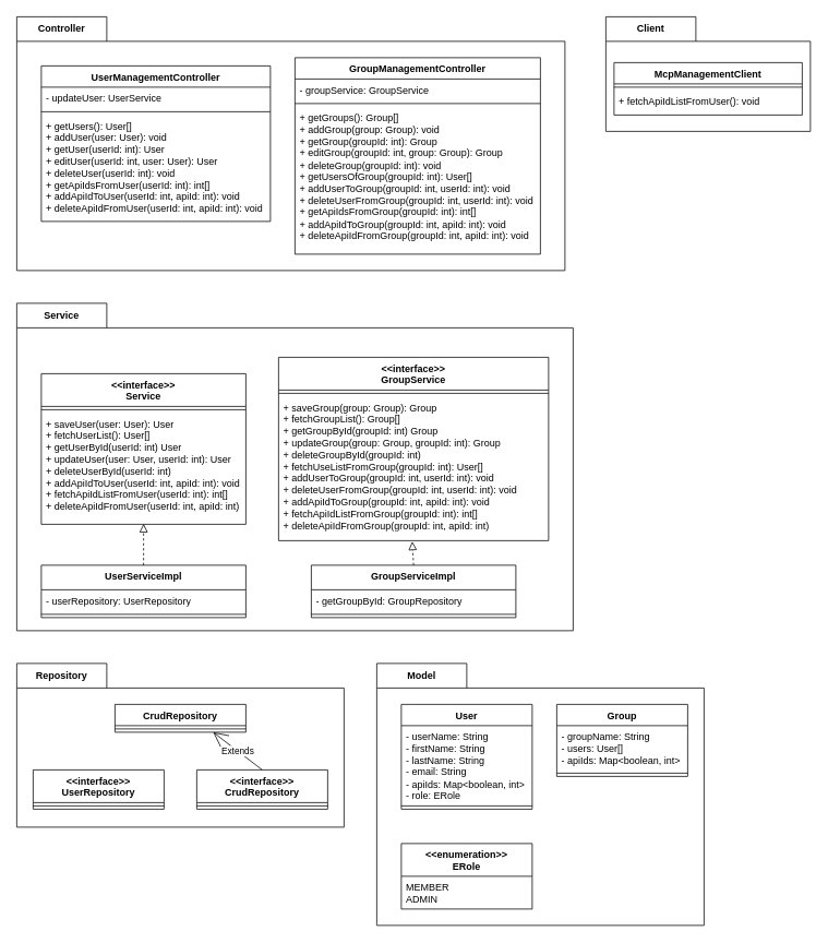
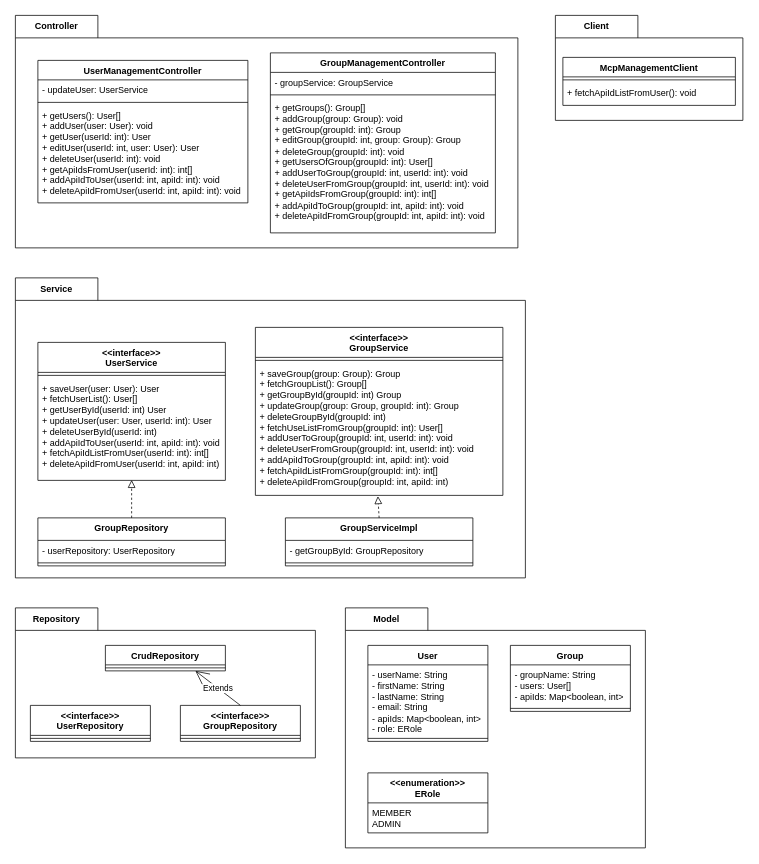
  <mxCell id="0" />
  <mxCell id="1" parent="0" />
  <mxCell id="2" value="Controller" style="shape=folder;fontStyle=1;tabWidth=110;tabHeight=30;tabPosition=left;html=1;boundedLbl=1;labelInHeader=1;container=1;collapsible=0;whiteSpace=wrap;" parent="1" vertex="1"><mxGeometry x="20" y="20" width="670" height="310" as="geometry" /></mxCell>
  <mxCell id="3" value="" style="html=1;strokeColor=none;resizeWidth=1;resizeHeight=1;fillColor=none;part=1;connectable=0;allowArrows=0;deletable=0;whiteSpace=wrap;" parent="2" vertex="1"><mxGeometry width="670" height="217" relative="1" as="geometry"><mxPoint y="30" as="offset" /></mxGeometry></mxCell>
  <mxCell id="4" value="UserManagementController" style="swimlane;fontStyle=1;align=center;verticalAlign=top;childLayout=stackLayout;horizontal=1;startSize=26;horizontalStack=0;resizeParent=1;resizeParentMax=0;resizeLast=0;collapsible=1;marginBottom=0;whiteSpace=wrap;html=1;" parent="2" vertex="1"><mxGeometry x="30" y="60" width="280" height="190" as="geometry" /></mxCell>
  <mxCell id="5" value="- updateUser: UserService" style="text;strokeColor=none;fillColor=none;align=left;verticalAlign=top;spacingLeft=4;spacingRight=4;overflow=hidden;rotatable=0;points=[[0,0.5],[1,0.5]];portConstraint=eastwest;whiteSpace=wrap;html=1;" parent="4" vertex="1"><mxGeometry y="26" width="280" height="26" as="geometry" /></mxCell>
  <mxCell id="6" value="" style="line;strokeWidth=1;fillColor=none;align=left;verticalAlign=middle;spacingTop=-1;spacingLeft=3;spacingRight=3;rotatable=0;labelPosition=right;points=[];portConstraint=eastwest;strokeColor=inherit;" parent="4" vertex="1"><mxGeometry y="52" width="280" height="8" as="geometry" /></mxCell>
  <mxCell id="7" value="+ getUsers(): User[]&lt;br&gt;+ addUser(user: User): void&lt;div&gt;+ getUser(userId: int): User&lt;br&gt;+ editUser(userId: int, user: User): User&lt;/div&gt;&lt;div&gt;+ deleteUser(userId: int): void&lt;/div&gt;&lt;div&gt;+ getApiIdsFromUser(userId: int): int[]&lt;/div&gt;&lt;div&gt;+ addApiIdToUser(userId: int, apiId: int): void&lt;/div&gt;&lt;div&gt;+ deleteApiIdFromUser(userId: int, apiId: int): void&lt;/div&gt;" style="text;strokeColor=none;fillColor=none;align=left;verticalAlign=top;spacingLeft=4;spacingRight=4;overflow=hidden;rotatable=0;points=[[0,0.5],[1,0.5]];portConstraint=eastwest;whiteSpace=wrap;html=1;" parent="4" vertex="1"><mxGeometry y="60" width="280" height="130" as="geometry" /></mxCell>
  <mxCell id="8" value="GroupManagementController" style="swimlane;fontStyle=1;align=center;verticalAlign=top;childLayout=stackLayout;horizontal=1;startSize=26;horizontalStack=0;resizeParent=1;resizeParentMax=0;resizeLast=0;collapsible=1;marginBottom=0;whiteSpace=wrap;html=1;" parent="2" vertex="1"><mxGeometry x="340" y="50" width="300" height="240" as="geometry" /></mxCell>
  <mxCell id="9" value="- groupService: GroupService" style="text;strokeColor=none;fillColor=none;align=left;verticalAlign=top;spacingLeft=4;spacingRight=4;overflow=hidden;rotatable=0;points=[[0,0.5],[1,0.5]];portConstraint=eastwest;whiteSpace=wrap;html=1;" parent="8" vertex="1"><mxGeometry y="26" width="300" height="26" as="geometry" /></mxCell>
  <mxCell id="10" value="" style="line;strokeWidth=1;fillColor=none;align=left;verticalAlign=middle;spacingTop=-1;spacingLeft=3;spacingRight=3;rotatable=0;labelPosition=right;points=[];portConstraint=eastwest;strokeColor=inherit;" parent="8" vertex="1"><mxGeometry y="52" width="300" height="8" as="geometry" /></mxCell>
  <mxCell id="11" value="+ getGroups(): Group[]&lt;br&gt;+ addGroup(group: Group): void&lt;div&gt;+ getGroup(groupId: int): Group&lt;br&gt;+ editGroup(groupId: int, group: Group): Group&lt;/div&gt;&lt;div&gt;+ deleteGroup(groupId: int): void&lt;br&gt;+ getUsersOfGroup(groupId: int): User[]&lt;/div&gt;&lt;div&gt;+ addUserToGroup(groupId: int, userId: int): void&lt;/div&gt;&lt;div&gt;+ deleteUserFromGroup(groupId: int, userId: int): void&lt;/div&gt;&lt;div&gt;+ getApiIdsFromGroup(groupId: int): int[]&lt;/div&gt;&lt;div&gt;+ addApiIdToGroup(groupId: int, apiId: int): void&lt;/div&gt;&lt;div&gt;+ deleteApiIdFromGroup(groupId: int, apiId: int): void&lt;/div&gt;" style="text;strokeColor=none;fillColor=none;align=left;verticalAlign=top;spacingLeft=4;spacingRight=4;overflow=hidden;rotatable=0;points=[[0,0.5],[1,0.5]];portConstraint=eastwest;whiteSpace=wrap;html=1;" parent="8" vertex="1"><mxGeometry y="60" width="300" height="180" as="geometry" /></mxCell>
  <mxCell id="12" value="Model" style="shape=folder;fontStyle=1;tabWidth=110;tabHeight=30;tabPosition=left;html=1;boundedLbl=1;labelInHeader=1;container=1;collapsible=0;whiteSpace=wrap;" parent="1" vertex="1"><mxGeometry x="460" y="810" width="400" height="320" as="geometry" /></mxCell>
  <mxCell id="13" value="" style="html=1;strokeColor=none;resizeWidth=1;resizeHeight=1;fillColor=none;part=1;connectable=0;allowArrows=0;deletable=0;whiteSpace=wrap;" parent="12" vertex="1"><mxGeometry width="400" height="224" relative="1" as="geometry"><mxPoint y="30" as="offset" /></mxGeometry></mxCell>
  <mxCell id="14" value="User" style="swimlane;fontStyle=1;align=center;verticalAlign=top;childLayout=stackLayout;horizontal=1;startSize=26;horizontalStack=0;resizeParent=1;resizeParentMax=0;resizeLast=0;collapsible=1;marginBottom=0;whiteSpace=wrap;html=1;" parent="12" vertex="1"><mxGeometry x="30" y="50" width="160" height="128" as="geometry" /></mxCell>
  <mxCell id="15" value="- userName: String&lt;div&gt;- firstName: String&lt;/div&gt;&lt;div&gt;- lastName: String&lt;/div&gt;&lt;div&gt;- email: String&lt;br&gt;&lt;div&gt;- apiIds:&amp;nbsp;&lt;span style=&quot;background-color: transparent; color: light-dark(rgb(0, 0, 0), rgb(255, 255, 255));&quot;&gt;Map&amp;lt;boolean, int&amp;gt;&lt;/span&gt;&lt;/div&gt;&lt;/div&gt;&lt;div&gt;&lt;span style=&quot;background-color: transparent; color: light-dark(rgb(0, 0, 0), rgb(255, 255, 255));&quot;&gt;- role: ERole&lt;/span&gt;&lt;/div&gt;" style="text;strokeColor=none;fillColor=none;align=left;verticalAlign=top;spacingLeft=4;spacingRight=4;overflow=hidden;rotatable=0;points=[[0,0.5],[1,0.5]];portConstraint=eastwest;whiteSpace=wrap;html=1;" parent="14" vertex="1"><mxGeometry y="26" width="160" height="94" as="geometry" /></mxCell>
  <mxCell id="16" value="" style="line;strokeWidth=1;fillColor=none;align=left;verticalAlign=middle;spacingTop=-1;spacingLeft=3;spacingRight=3;rotatable=0;labelPosition=right;points=[];portConstraint=eastwest;strokeColor=inherit;" parent="14" vertex="1"><mxGeometry y="120" width="160" height="8" as="geometry" /></mxCell>
  <mxCell id="17" value="Group" style="swimlane;fontStyle=1;align=center;verticalAlign=top;childLayout=stackLayout;horizontal=1;startSize=26;horizontalStack=0;resizeParent=1;resizeParentMax=0;resizeLast=0;collapsible=1;marginBottom=0;whiteSpace=wrap;html=1;" parent="12" vertex="1"><mxGeometry x="220" y="50" width="160" height="88" as="geometry" /></mxCell>
  <mxCell id="18" value="- groupName: String&lt;div&gt;- users: User[]&lt;br&gt;&lt;div&gt;- apiIds: Map&amp;lt;boolean, int&amp;gt;&lt;/div&gt;&lt;/div&gt;" style="text;strokeColor=none;fillColor=none;align=left;verticalAlign=top;spacingLeft=4;spacingRight=4;overflow=hidden;rotatable=0;points=[[0,0.5],[1,0.5]];portConstraint=eastwest;whiteSpace=wrap;html=1;" parent="17" vertex="1"><mxGeometry y="26" width="160" height="54" as="geometry" /></mxCell>
  <mxCell id="19" value="" style="line;strokeWidth=1;fillColor=none;align=left;verticalAlign=middle;spacingTop=-1;spacingLeft=3;spacingRight=3;rotatable=0;labelPosition=right;points=[];portConstraint=eastwest;strokeColor=inherit;" parent="17" vertex="1"><mxGeometry y="80" width="160" height="8" as="geometry" /></mxCell>
  <mxCell id="20" value="&amp;lt;&amp;lt;enumeration&amp;gt;&amp;gt;&lt;div&gt;ERole&lt;/div&gt;" style="swimlane;fontStyle=1;align=center;verticalAlign=top;childLayout=stackLayout;horizontal=1;startSize=40;horizontalStack=0;resizeParent=1;resizeParentMax=0;resizeLast=0;collapsible=1;marginBottom=0;whiteSpace=wrap;html=1;" parent="12" vertex="1"><mxGeometry x="30" y="220" width="160" height="80" as="geometry" /></mxCell>
  <mxCell id="21" value="MEMBER&lt;br&gt;ADMIN" style="text;strokeColor=none;fillColor=none;align=left;verticalAlign=top;spacingLeft=4;spacingRight=4;overflow=hidden;rotatable=0;points=[[0,0.5],[1,0.5]];portConstraint=eastwest;whiteSpace=wrap;html=1;" parent="20" vertex="1"><mxGeometry y="40" width="160" height="40" as="geometry" /></mxCell>
  <mxCell id="22" value="Repository" style="shape=folder;fontStyle=1;tabWidth=110;tabHeight=30;tabPosition=left;html=1;boundedLbl=1;labelInHeader=1;container=1;collapsible=0;whiteSpace=wrap;" parent="1" vertex="1"><mxGeometry x="20" y="810" width="400" height="200" as="geometry" /></mxCell>
  <mxCell id="23" value="" style="html=1;strokeColor=none;resizeWidth=1;resizeHeight=1;fillColor=none;part=1;connectable=0;allowArrows=0;deletable=0;whiteSpace=wrap;" parent="22" vertex="1"><mxGeometry width="400" height="140" relative="1" as="geometry"><mxPoint y="30" as="offset" /></mxGeometry></mxCell>
  <mxCell id="24" value="&amp;lt;&amp;lt;interface&amp;gt;&amp;gt;&lt;br&gt;UserRepository" style="swimlane;fontStyle=1;align=center;verticalAlign=top;childLayout=stackLayout;horizontal=1;startSize=40;horizontalStack=0;resizeParent=1;resizeParentMax=0;resizeLast=0;collapsible=1;marginBottom=0;whiteSpace=wrap;html=1;" parent="22" vertex="1"><mxGeometry x="20" y="130" width="160" height="48" as="geometry" /></mxCell>
  <mxCell id="25" value="" style="line;strokeWidth=1;fillColor=none;align=left;verticalAlign=middle;spacingTop=-1;spacingLeft=3;spacingRight=3;rotatable=0;labelPosition=right;points=[];portConstraint=eastwest;strokeColor=inherit;" parent="24" vertex="1"><mxGeometry y="40" width="160" height="8" as="geometry" /></mxCell>
- <mxCell id="26" value="&amp;lt;&amp;lt;interface&amp;gt;&amp;gt;&lt;br&gt;CrudRepository" style="swimlane;fontStyle=1;align=center;verticalAlign=top;childLayout=stackLayout;horizontal=1;startSize=40;horizontalStack=0;resizeParent=1;resizeParentMax=0;resizeLast=0;collapsible=1;marginBottom=0;whiteSpace=wrap;html=1;" parent="22" vertex="1"><mxGeometry x="220" y="130" width="160" height="48" as="geometry" /></mxCell>
+ <mxCell id="26" value="&amp;lt;&amp;lt;interface&amp;gt;&amp;gt;&lt;br&gt;GroupRepository" style="swimlane;fontStyle=1;align=center;verticalAlign=top;childLayout=stackLayout;horizontal=1;startSize=40;horizontalStack=0;resizeParent=1;resizeParentMax=0;resizeLast=0;collapsible=1;marginBottom=0;whiteSpace=wrap;html=1;" parent="22" vertex="1"><mxGeometry x="220" y="130" width="160" height="48" as="geometry" /></mxCell>
  <mxCell id="27" value="" style="line;strokeWidth=1;fillColor=none;align=left;verticalAlign=middle;spacingTop=-1;spacingLeft=3;spacingRight=3;rotatable=0;labelPosition=right;points=[];portConstraint=eastwest;strokeColor=inherit;" parent="26" vertex="1"><mxGeometry y="40" width="160" height="8" as="geometry" /></mxCell>
  <mxCell id="28" value="CrudRepository" style="swimlane;fontStyle=1;align=center;verticalAlign=top;childLayout=stackLayout;horizontal=1;startSize=26;horizontalStack=0;resizeParent=1;resizeParentMax=0;resizeLast=0;collapsible=1;marginBottom=0;whiteSpace=wrap;html=1;" parent="22" vertex="1"><mxGeometry x="120" y="50" width="160" height="34" as="geometry" /></mxCell>
  <mxCell id="29" value="" style="line;strokeWidth=1;fillColor=none;align=left;verticalAlign=middle;spacingTop=-1;spacingLeft=3;spacingRight=3;rotatable=0;labelPosition=right;points=[];portConstraint=eastwest;strokeColor=inherit;" parent="28" vertex="1"><mxGeometry y="26" width="160" height="8" as="geometry" /></mxCell>
  <mxCell id="30" value="Extends" style="endArrow=open;endSize=16;endFill=0;html=1;rounded=0;entryX=0.75;entryY=1;entryDx=0;entryDy=0;exitX=0.5;exitY=0;exitDx=0;exitDy=0;" parent="22" source="26" target="28" edge="1"><mxGeometry width="160" relative="1" as="geometry"><mxPoint x="180" y="166" as="sourcePoint" /><mxPoint x="240" y="120" as="targetPoint" /></mxGeometry></mxCell>
  <mxCell id="31" value="Service" style="shape=folder;fontStyle=1;tabWidth=110;tabHeight=30;tabPosition=left;html=1;boundedLbl=1;labelInHeader=1;container=1;collapsible=0;whiteSpace=wrap;" parent="1" vertex="1"><mxGeometry x="20" y="370" width="680" height="400" as="geometry" /></mxCell>
  <mxCell id="32" value="" style="html=1;strokeColor=none;resizeWidth=1;resizeHeight=1;fillColor=none;part=1;connectable=0;allowArrows=0;deletable=0;whiteSpace=wrap;" parent="31" vertex="1"><mxGeometry width="680" height="280" relative="1" as="geometry"><mxPoint y="30" as="offset" /></mxGeometry></mxCell>
- <mxCell id="33" value="&amp;lt;&amp;lt;interface&amp;gt;&amp;gt;&lt;div&gt;Service&lt;/div&gt;" style="swimlane;fontStyle=1;align=center;verticalAlign=top;childLayout=stackLayout;horizontal=1;startSize=40;horizontalStack=0;resizeParent=1;resizeParentMax=0;resizeLast=0;collapsible=1;marginBottom=0;whiteSpace=wrap;html=1;" parent="31" vertex="1"><mxGeometry x="30" y="86" width="250" height="184" as="geometry" /></mxCell>
+ <mxCell id="33" value="&amp;lt;&amp;lt;interface&amp;gt;&amp;gt;&lt;div&gt;UserService&lt;/div&gt;" style="swimlane;fontStyle=1;align=center;verticalAlign=top;childLayout=stackLayout;horizontal=1;startSize=40;horizontalStack=0;resizeParent=1;resizeParentMax=0;resizeLast=0;collapsible=1;marginBottom=0;whiteSpace=wrap;html=1;" parent="31" vertex="1"><mxGeometry x="30" y="86" width="250" height="184" as="geometry" /></mxCell>
  <mxCell id="34" value="" style="line;strokeWidth=1;fillColor=none;align=left;verticalAlign=middle;spacingTop=-1;spacingLeft=3;spacingRight=3;rotatable=0;labelPosition=right;points=[];portConstraint=eastwest;strokeColor=inherit;" parent="33" vertex="1"><mxGeometry y="40" width="250" height="8" as="geometry" /></mxCell>
  <mxCell id="35" value="+ saveUser(user: User): User&lt;br&gt;+ fetchUserList(): User[]&lt;div&gt;+ getUserById(userId: int) User&lt;br&gt;&lt;div&gt;+ updateUser(user: User, userId: int): User&lt;br&gt;+ deleteUserById(userId: int)&lt;/div&gt;&lt;/div&gt;&lt;div&gt;+ addApiIdToUser(userId: int, apiId: int): void&lt;br&gt;+ fetchApiIdListFromUser(userId: int): int[]&lt;/div&gt;&lt;div&gt;+ deleteApiIdFromUser(userId: int, apiId: int)&lt;/div&gt;" style="text;strokeColor=none;fillColor=none;align=left;verticalAlign=top;spacingLeft=4;spacingRight=4;overflow=hidden;rotatable=0;points=[[0,0.5],[1,0.5]];portConstraint=eastwest;whiteSpace=wrap;html=1;" parent="33" vertex="1"><mxGeometry y="48" width="250" height="136" as="geometry" /></mxCell>
  <mxCell id="36" value="&amp;lt;&amp;lt;interface&amp;gt;&amp;gt;&lt;div&gt;GroupService&lt;/div&gt;" style="swimlane;fontStyle=1;align=center;verticalAlign=top;childLayout=stackLayout;horizontal=1;startSize=40;horizontalStack=0;resizeParent=1;resizeParentMax=0;resizeLast=0;collapsible=1;marginBottom=0;whiteSpace=wrap;html=1;" parent="31" vertex="1"><mxGeometry x="320" y="66" width="330" height="224" as="geometry" /></mxCell>
  <mxCell id="37" value="" style="line;strokeWidth=1;fillColor=none;align=left;verticalAlign=middle;spacingTop=-1;spacingLeft=3;spacingRight=3;rotatable=0;labelPosition=right;points=[];portConstraint=eastwest;strokeColor=inherit;" parent="36" vertex="1"><mxGeometry y="40" width="330" height="8" as="geometry" /></mxCell>
  <mxCell id="38" value="+ saveGroup(group: Group): Group&lt;br&gt;+ fetchGroupList(): Group[]&lt;div&gt;+ getGroupById(groupId: int) Group&lt;br&gt;&lt;div&gt;+ updateGroup(group: Group, groupId: int): Group&lt;br&gt;+ deleteGroupById(groupId: int)&lt;br&gt;&lt;div&gt;+ fetchUseListFromGroup(groupId: int): User[]&lt;/div&gt;&lt;div&gt;+ addUserToGroup(groupId: int, userId: int): void&lt;/div&gt;&lt;div&gt;+ deleteUserFromGroup(groupId: int, userId: int): void&lt;/div&gt;&lt;/div&gt;&lt;/div&gt;&lt;div&gt;+ addApiIdToGroup(groupId: int, apiId: int): void&lt;br&gt;+ fetchApiIdListFromGroup(groupId: int): int[]&lt;/div&gt;&lt;div&gt;+ deleteApiIdFromGroup(groupId: int, apiId: int)&lt;/div&gt;" style="text;strokeColor=none;fillColor=none;align=left;verticalAlign=top;spacingLeft=4;spacingRight=4;overflow=hidden;rotatable=0;points=[[0,0.5],[1,0.5]];portConstraint=eastwest;whiteSpace=wrap;html=1;" parent="36" vertex="1"><mxGeometry y="48" width="330" height="176" as="geometry" /></mxCell>
- <mxCell id="39" value="&lt;span style=&quot;background-color: transparent; color: light-dark(rgb(0, 0, 0), rgb(255, 255, 255));&quot;&gt;UserServiceImpl&lt;/span&gt;" style="swimlane;fontStyle=1;align=center;verticalAlign=top;childLayout=stackLayout;horizontal=1;startSize=30;horizontalStack=0;resizeParent=1;resizeParentMax=0;resizeLast=0;collapsible=1;marginBottom=0;whiteSpace=wrap;html=1;" parent="31" vertex="1"><mxGeometry x="30" y="320" width="250" height="64" as="geometry" /></mxCell>
+ <mxCell id="39" value="&lt;span style=&quot;background-color: transparent; color: light-dark(rgb(0, 0, 0), rgb(255, 255, 255));&quot;&gt;GroupRepository&lt;/span&gt;" style="swimlane;fontStyle=1;align=center;verticalAlign=top;childLayout=stackLayout;horizontal=1;startSize=30;horizontalStack=0;resizeParent=1;resizeParentMax=0;resizeLast=0;collapsible=1;marginBottom=0;whiteSpace=wrap;html=1;" parent="31" vertex="1"><mxGeometry x="30" y="320" width="250" height="64" as="geometry" /></mxCell>
  <mxCell id="40" value="- userRepository: UserRepository" style="text;strokeColor=none;fillColor=none;align=left;verticalAlign=top;spacingLeft=4;spacingRight=4;overflow=hidden;rotatable=0;points=[[0,0.5],[1,0.5]];portConstraint=eastwest;whiteSpace=wrap;html=1;" parent="39" vertex="1"><mxGeometry y="30" width="250" height="26" as="geometry" /></mxCell>
  <mxCell id="41" value="" style="line;strokeWidth=1;fillColor=none;align=left;verticalAlign=middle;spacingTop=-1;spacingLeft=3;spacingRight=3;rotatable=0;labelPosition=right;points=[];portConstraint=eastwest;strokeColor=inherit;" parent="39" vertex="1"><mxGeometry y="56" width="250" height="8" as="geometry" /></mxCell>
  <mxCell id="42" value="&lt;span style=&quot;background-color: transparent; color: light-dark(rgb(0, 0, 0), rgb(255, 255, 255));&quot;&gt;GroupServiceImpl&lt;/span&gt;" style="swimlane;fontStyle=1;align=center;verticalAlign=top;childLayout=stackLayout;horizontal=1;startSize=30;horizontalStack=0;resizeParent=1;resizeParentMax=0;resizeLast=0;collapsible=1;marginBottom=0;whiteSpace=wrap;html=1;" parent="31" vertex="1"><mxGeometry x="360" y="320" width="250" height="64" as="geometry" /></mxCell>
  <mxCell id="43" value="- getGroupById: GroupRepository" style="text;strokeColor=none;fillColor=none;align=left;verticalAlign=top;spacingLeft=4;spacingRight=4;overflow=hidden;rotatable=0;points=[[0,0.5],[1,0.5]];portConstraint=eastwest;whiteSpace=wrap;html=1;" parent="42" vertex="1"><mxGeometry y="30" width="250" height="26" as="geometry" /></mxCell>
  <mxCell id="44" value="" style="line;strokeWidth=1;fillColor=none;align=left;verticalAlign=middle;spacingTop=-1;spacingLeft=3;spacingRight=3;rotatable=0;labelPosition=right;points=[];portConstraint=eastwest;strokeColor=inherit;" parent="42" vertex="1"><mxGeometry y="56" width="250" height="8" as="geometry" /></mxCell>
  <mxCell id="45" value="" style="endArrow=block;startArrow=none;endFill=0;startFill=0;endSize=8;html=1;verticalAlign=bottom;dashed=1;labelBackgroundColor=none;rounded=0;exitX=0.5;exitY=0;exitDx=0;exitDy=0;entryX=0.495;entryY=1.006;entryDx=0;entryDy=0;entryPerimeter=0;" parent="31" source="42" target="38" edge="1"><mxGeometry width="160" relative="1" as="geometry"><mxPoint x="730" y="270" as="sourcePoint" /><mxPoint x="890" y="270" as="targetPoint" /></mxGeometry></mxCell>
  <mxCell id="46" value="" style="endArrow=block;startArrow=none;endFill=0;startFill=0;endSize=8;html=1;verticalAlign=bottom;dashed=1;labelBackgroundColor=none;rounded=0;entryX=0.5;entryY=0.996;entryDx=0;entryDy=0;entryPerimeter=0;exitX=0.5;exitY=0;exitDx=0;exitDy=0;" parent="31" source="39" target="35" edge="1"><mxGeometry width="160" relative="1" as="geometry"><mxPoint x="780" y="180" as="sourcePoint" /><mxPoint x="940" y="180" as="targetPoint" /></mxGeometry></mxCell>
  <mxCell id="47" value="Client" style="shape=folder;fontStyle=1;tabWidth=110;tabHeight=30;tabPosition=left;html=1;boundedLbl=1;labelInHeader=1;container=1;collapsible=0;whiteSpace=wrap;" vertex="1" parent="1"><mxGeometry x="740" y="20" width="250" height="140" as="geometry" /></mxCell>
  <mxCell id="48" value="" style="html=1;strokeColor=none;resizeWidth=1;resizeHeight=1;fillColor=none;part=1;connectable=0;allowArrows=0;deletable=0;whiteSpace=wrap;" vertex="1" parent="47"><mxGeometry width="250" height="98" relative="1" as="geometry"><mxPoint y="30" as="offset" /></mxGeometry></mxCell>
  <mxCell id="49" value="McpManagementClient" style="swimlane;fontStyle=1;align=center;verticalAlign=top;childLayout=stackLayout;horizontal=1;startSize=26;horizontalStack=0;resizeParent=1;resizeParentMax=0;resizeLast=0;collapsible=1;marginBottom=0;whiteSpace=wrap;html=1;" vertex="1" parent="47"><mxGeometry x="10" y="56" width="230" height="64" as="geometry" /></mxCell>
  <mxCell id="50" value="" style="line;strokeWidth=1;fillColor=none;align=left;verticalAlign=middle;spacingTop=-1;spacingLeft=3;spacingRight=3;rotatable=0;labelPosition=right;points=[];portConstraint=eastwest;strokeColor=inherit;" vertex="1" parent="49"><mxGeometry y="26" width="230" height="8" as="geometry" /></mxCell>
  <mxCell id="51" value="+ fetchApiIdListFromUser(): void" style="text;strokeColor=none;fillColor=none;align=left;verticalAlign=top;spacingLeft=4;spacingRight=4;overflow=hidden;rotatable=0;points=[[0,0.5],[1,0.5]];portConstraint=eastwest;whiteSpace=wrap;html=1;" vertex="1" parent="49"><mxGeometry y="34" width="230" height="30" as="geometry" /></mxCell>
